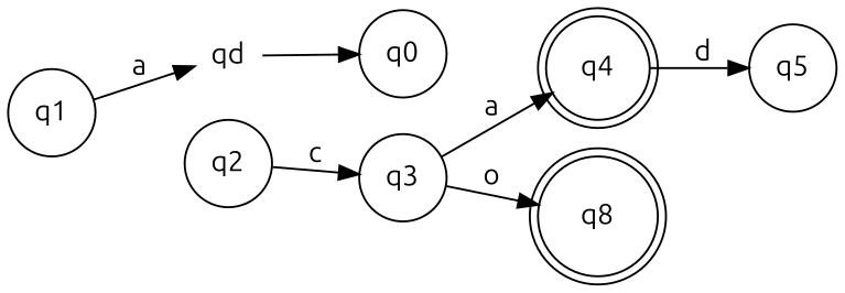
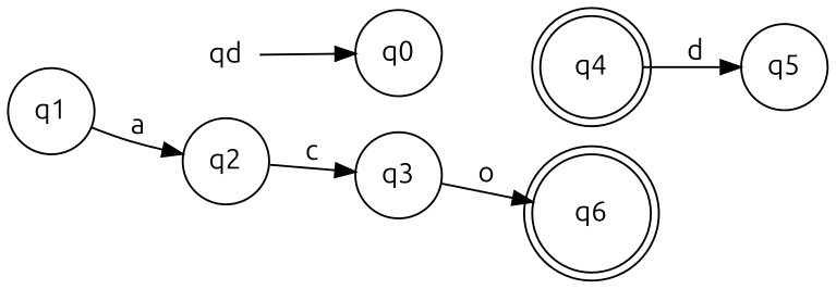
  strict digraph {
    fontname=Ubuntu
    rankdir=LR
    node [fontname=Ubuntu shape=circle]
    edge [fontname=Ubuntu]
    qd [height=0 shape=none width=0]
    q0 [height=0.5 width=0.5]
    q4 [height=0.5 shape=doublecircle width=0.5]
    q5 [height=0.5 width=0.5]
-   q6 [height=0.5 shape=doublecircle width=0.5 label=q8]
+   q6 [height=0.5 shape=doublecircle width=0.5]
    q1 [height=0.5 width=0.5]
    q2 [height=0.5 width=0.5]
    q3 [height=0.5 width=0.5]
    qd -> q0
    q4 -> q5 [label=d]
-   q1 -> qd [label=a]
+   q1 -> q2 [label=a]
    q2 -> q3 [label=c]
-   q3 -> q4 [label=a]
    q3 -> q6 [label=o]
  }
